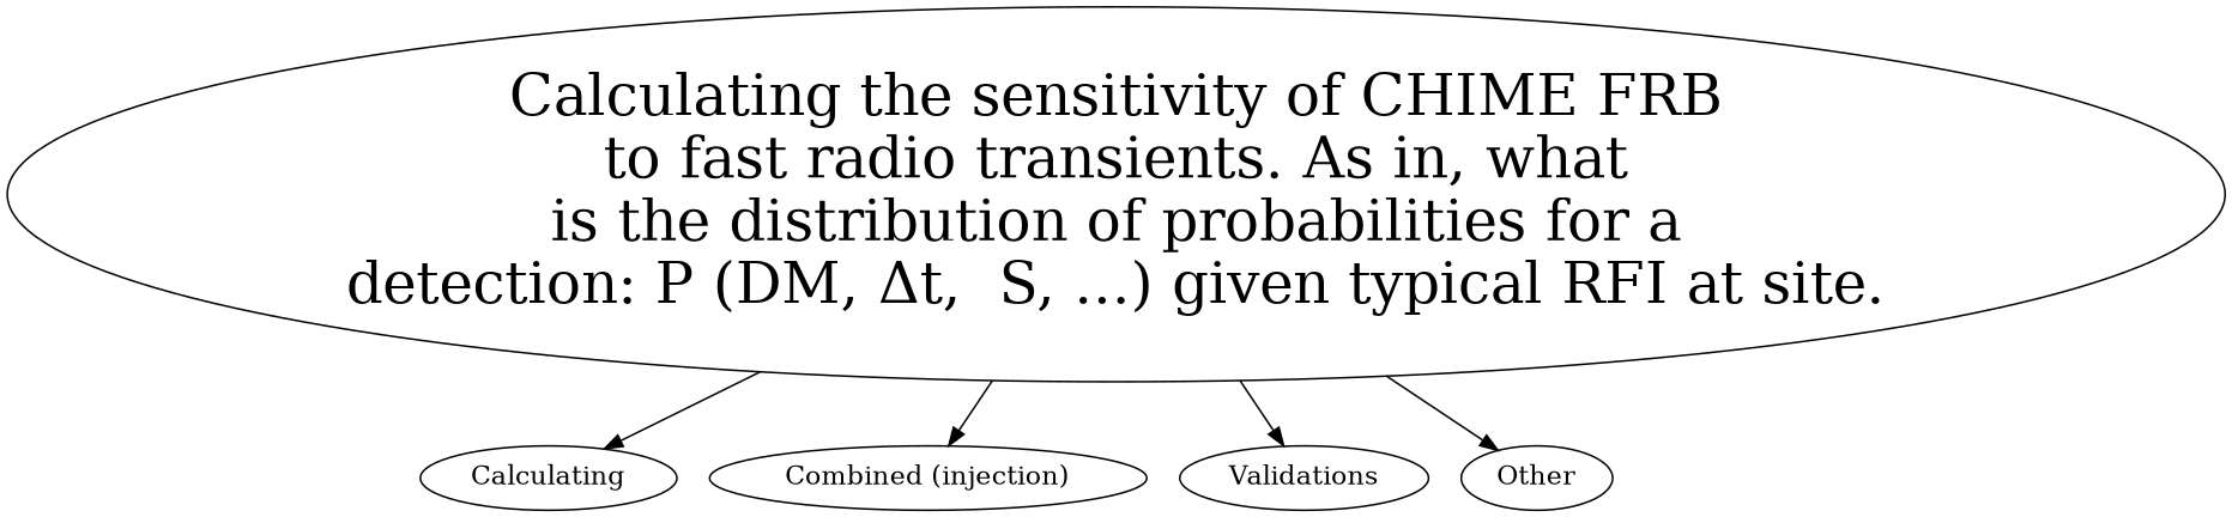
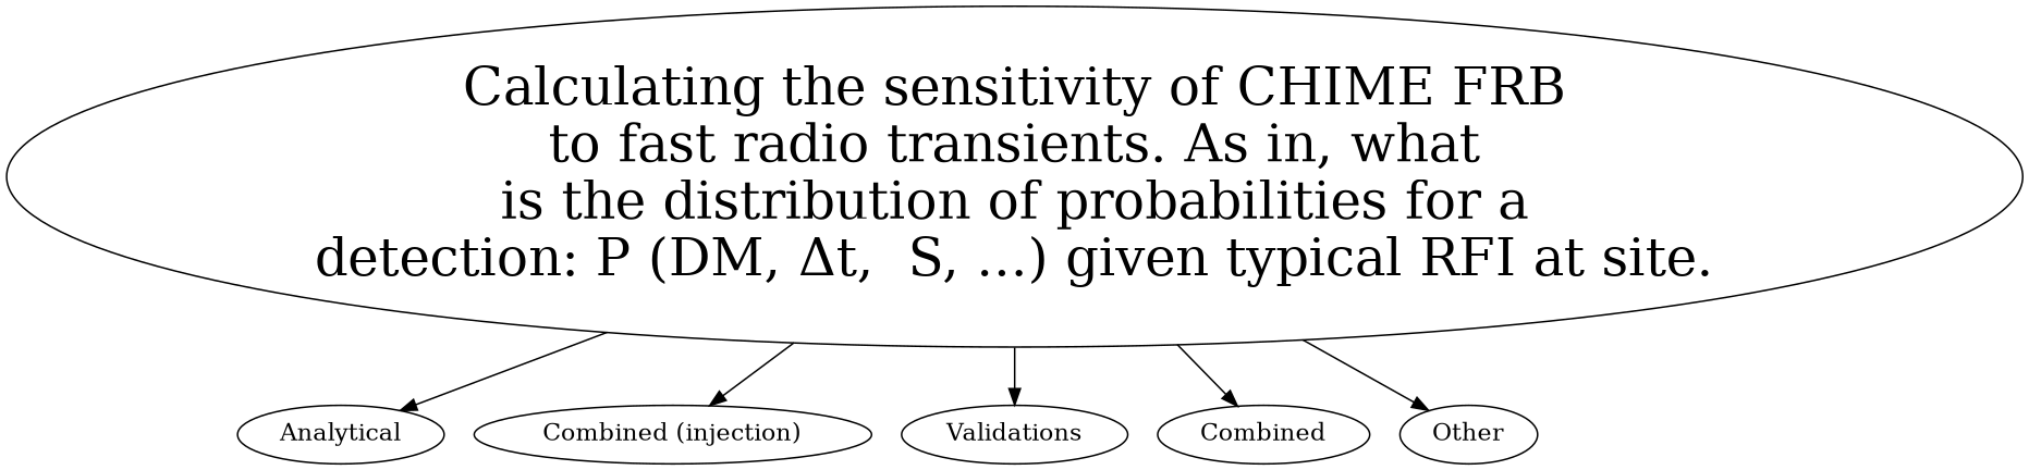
  digraph {
    splines=true
    node [fontsize=15]
    n1 [fontsize=32 label="Calculating the sensitivity of CHIME FRB\nto fast radio transients. As in, what\nis the distribution of probabilities for a\ndetection: P (DM, Δt,  S, ...) given typical RFI at site."]
-   n2 [label=Calculating]
+   n2 [label=Analytical]
    n3 [label="Combined (injection)"]
    n4 [label=Validations]
+   n5 [label=Combined]
    n6 [label=Other]
    n1 -> n2
    n1 -> n3
    n1 -> n4
+   n1 -> n5
    n1 -> n6
  }
